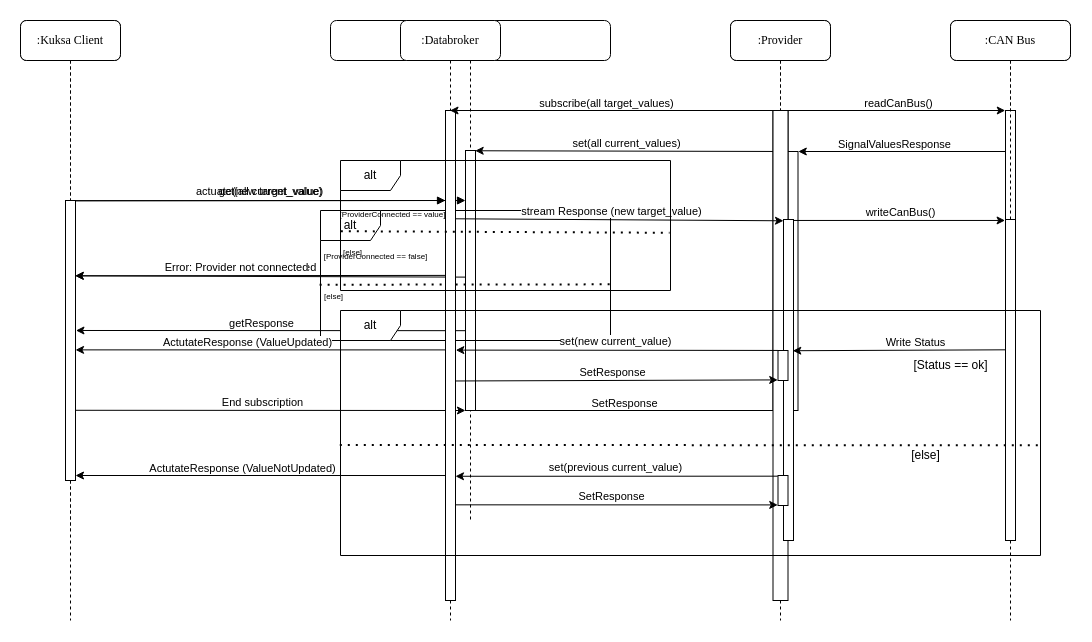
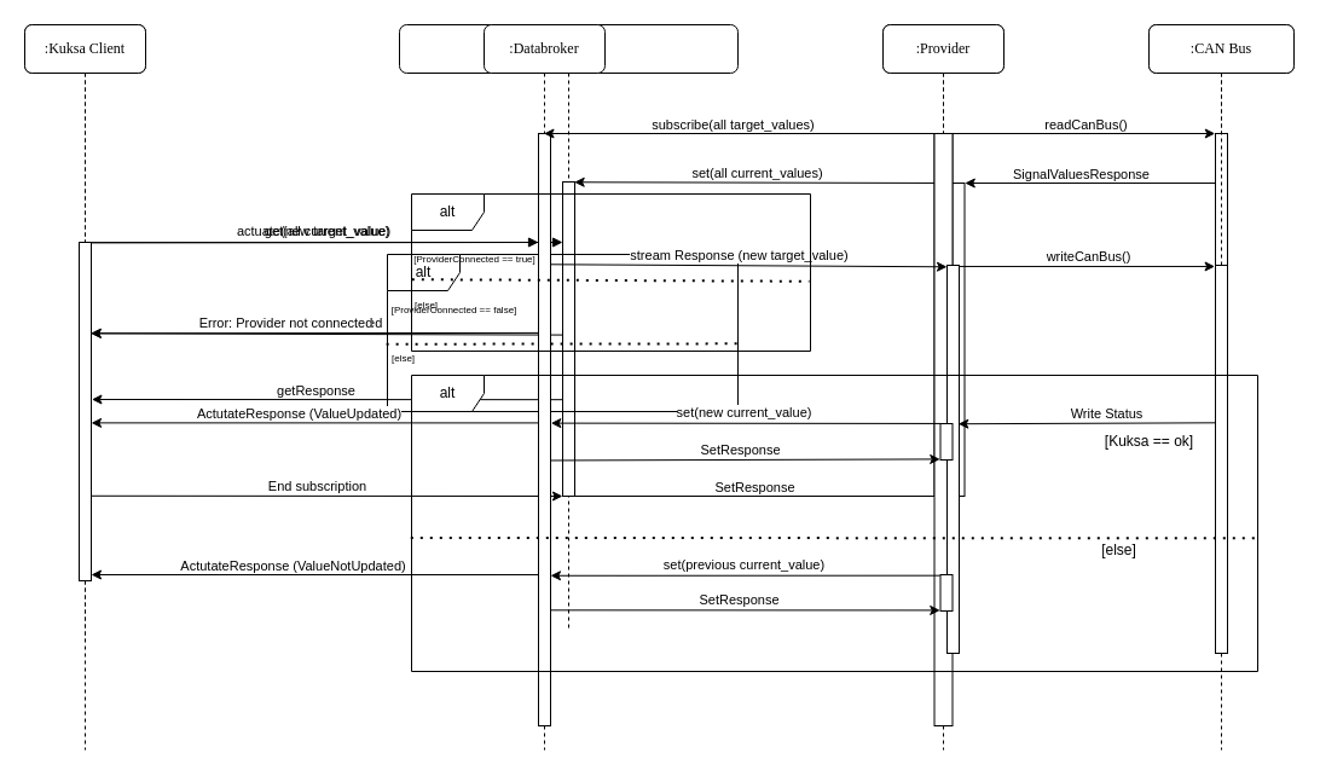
  <mxCell id="0" />
  <mxCell id="1" parent="0" />
  <mxCell id="2" value=":Databroker" style="shape=umlLifeline;perimeter=lifelinePerimeter;whiteSpace=wrap;html=1;container=1;collapsible=0;recursiveResize=0;outlineConnect=0;rounded=1;shadow=0;comic=0;labelBackgroundColor=none;strokeWidth=1;fontFamily=Verdana;fontSize=12;align=center;" parent="1" vertex="1"><mxGeometry x="330" y="20" width="280" height="500" as="geometry" /></mxCell>
  <mxCell id="3" value="" style="html=1;points=[];perimeter=orthogonalPerimeter;rounded=0;shadow=0;comic=0;labelBackgroundColor=none;strokeWidth=1;fontFamily=Verdana;fontSize=12;align=center;" parent="2" vertex="1"><mxGeometry x="135" y="130" width="10" height="260" as="geometry" /></mxCell>
  <mxCell id="4" value="alt" style="shape=umlFrame;whiteSpace=wrap;html=1;pointerEvents=0;" parent="2" vertex="1"><mxGeometry x="-10" y="190" width="290" height="130" as="geometry" /></mxCell>
  <mxCell id="5" value="" style="endArrow=none;dashed=1;html=1;dashPattern=1 3;strokeWidth=2;rounded=0;exitX=-0.003;exitY=0.571;exitDx=0;exitDy=0;exitPerimeter=0;entryX=0.999;entryY=0.568;entryDx=0;entryDy=0;entryPerimeter=0;" parent="2" source="4" target="4" edge="1"><mxGeometry width="50" height="50" relative="1" as="geometry"><mxPoint y="200" as="sourcePoint" /><mxPoint x="50" y="150" as="targetPoint" /></mxGeometry></mxCell>
  <mxCell id="6" value="&lt;font style=&quot;font-size: 8px;&quot;&gt;[ProviderConnected == false]&lt;/font&gt;" style="text;html=1;align=center;verticalAlign=middle;resizable=0;points=[];autosize=1;strokeColor=none;fillColor=none;" parent="2" vertex="1"><mxGeometry x="-20" y="220" width="130" height="30" as="geometry" /></mxCell>
  <mxCell id="7" value="&lt;font style=&quot;font-size: 8px;&quot;&gt;[else]&lt;/font&gt;" style="text;html=1;align=center;verticalAlign=middle;resizable=0;points=[];autosize=1;strokeColor=none;fillColor=none;" parent="2" vertex="1"><mxGeometry x="-17" y="260" width="40" height="30" as="geometry" /></mxCell>
  <mxCell id="8" value=":Provider" style="shape=umlLifeline;perimeter=lifelinePerimeter;whiteSpace=wrap;html=1;container=1;collapsible=0;recursiveResize=0;outlineConnect=0;rounded=1;shadow=0;comic=0;labelBackgroundColor=none;strokeWidth=1;fontFamily=Verdana;fontSize=12;align=center;" parent="1" vertex="1"><mxGeometry x="730" y="20" width="100" height="510" as="geometry" /></mxCell>
  <mxCell id="9" value="" style="html=1;points=[];perimeter=orthogonalPerimeter;rounded=0;shadow=0;comic=0;labelBackgroundColor=none;strokeWidth=1;fontFamily=Verdana;fontSize=12;align=center;" parent="8" vertex="1"><mxGeometry x="42.5" y="90" width="15" height="300" as="geometry" /></mxCell>
  <mxCell id="10" value="" style="html=1;points=[];perimeter=orthogonalPerimeter;rounded=0;shadow=0;comic=0;labelBackgroundColor=none;strokeWidth=1;fontFamily=Verdana;fontSize=12;align=center;" parent="8" vertex="1"><mxGeometry x="57.5" y="131" width="10" height="259" as="geometry" /></mxCell>
  <mxCell id="11" value="" style="endArrow=classic;html=1;rounded=0;exitX=0.977;exitY=0.999;exitDx=0;exitDy=0;exitPerimeter=0;" parent="8" edge="1"><mxGeometry width="50" height="50" relative="1" as="geometry"><mxPoint x="-260" y="390" as="sourcePoint" /><mxPoint x="60" y="390" as="targetPoint" /></mxGeometry></mxCell>
  <mxCell id="12" value="SetResponse" style="edgeLabel;html=1;align=center;verticalAlign=middle;resizable=0;points=[];" parent="11" vertex="1" connectable="0"><mxGeometry x="-0.044" relative="1" as="geometry"><mxPoint y="-8" as="offset" /></mxGeometry></mxCell>
  <mxCell id="13" value=":Kuksa Client" style="shape=umlLifeline;perimeter=lifelinePerimeter;whiteSpace=wrap;html=1;container=1;collapsible=0;recursiveResize=0;outlineConnect=0;rounded=1;shadow=0;comic=0;labelBackgroundColor=none;strokeWidth=1;fontFamily=Verdana;fontSize=12;align=center;" parent="1" vertex="1"><mxGeometry x="20" y="20" width="100" height="510" as="geometry" /></mxCell>
  <mxCell id="14" value="" style="html=1;points=[];perimeter=orthogonalPerimeter;rounded=0;shadow=0;comic=0;labelBackgroundColor=none;strokeWidth=1;fontFamily=Verdana;fontSize=12;align=center;" parent="13" vertex="1"><mxGeometry x="45" y="180" width="10" height="210" as="geometry" /></mxCell>
  <mxCell id="15" value="&lt;font style=&quot;font-size: 11px;&quot; face=&quot;Helvetica&quot;&gt;get(all current_value)&lt;/font&gt;" style="html=1;verticalAlign=bottom;endArrow=block;labelBackgroundColor=none;fontFamily=Verdana;fontSize=12;edgeStyle=elbowEdgeStyle;elbow=vertical;exitX=0.977;exitY=0.001;exitDx=0;exitDy=0;exitPerimeter=0;" parent="1" source="14" target="3" edge="1"><mxGeometry relative="1" as="geometry"><mxPoint x="69.33" y="200" as="sourcePoint" /><mxPoint x="450" y="200" as="targetPoint" /><Array as="points"><mxPoint x="414.33" y="200" /><mxPoint x="144.33" y="150" /><mxPoint x="164.33" y="120" /></Array></mxGeometry></mxCell>
  <mxCell id="16" value="" style="endArrow=classic;html=1;rounded=0;entryX=1.045;entryY=0.619;entryDx=0;entryDy=0;entryPerimeter=0;exitX=-0.03;exitY=0.693;exitDx=0;exitDy=0;exitPerimeter=0;" parent="1" source="3" target="14" edge="1"><mxGeometry width="50" height="50" relative="1" as="geometry"><mxPoint x="460" y="330" as="sourcePoint" /><mxPoint x="75.05" y="324.39" as="targetPoint" /></mxGeometry></mxCell>
  <mxCell id="17" value="getResponse" style="edgeLabel;html=1;align=center;verticalAlign=middle;resizable=0;points=[];" parent="16" vertex="1" connectable="0"><mxGeometry x="-0.363" y="1" relative="1" as="geometry"><mxPoint x="-80" y="-9" as="offset" /></mxGeometry></mxCell>
  <mxCell id="18" value="" style="endArrow=classic;html=1;rounded=0;exitX=-0.008;exitY=0;exitDx=0;exitDy=0;exitPerimeter=0;entryX=0.967;entryY=0.001;entryDx=0;entryDy=0;entryPerimeter=0;" parent="1" source="10" target="3" edge="1"><mxGeometry width="50" height="50" relative="1" as="geometry"><mxPoint x="570" y="230" as="sourcePoint" /><mxPoint x="620" y="180" as="targetPoint" /></mxGeometry></mxCell>
  <mxCell id="19" value="set(all current_values)" style="edgeLabel;html=1;align=center;verticalAlign=middle;resizable=0;points=[];" parent="18" vertex="1" connectable="0"><mxGeometry x="0.036" y="-1" relative="1" as="geometry"><mxPoint y="-7" as="offset" /></mxGeometry></mxCell>
  <mxCell id="20" value=":CAN Bus" style="shape=umlLifeline;perimeter=lifelinePerimeter;whiteSpace=wrap;html=1;container=1;collapsible=0;recursiveResize=0;outlineConnect=0;rounded=1;shadow=0;comic=0;labelBackgroundColor=none;strokeWidth=1;fontFamily=Verdana;fontSize=12;align=center;" parent="1" vertex="1"><mxGeometry x="950" y="20" width="120" height="510" as="geometry" /></mxCell>
  <mxCell id="21" value="" style="html=1;points=[];perimeter=orthogonalPerimeter;rounded=0;shadow=0;comic=0;labelBackgroundColor=none;strokeWidth=1;fontFamily=Verdana;fontSize=12;align=center;" parent="20" vertex="1"><mxGeometry x="55" y="90" width="10" height="300" as="geometry" /></mxCell>
  <mxCell id="22" value="" style="endArrow=classic;html=1;rounded=0;entryX=-0.025;entryY=0;entryDx=0;entryDy=0;entryPerimeter=0;exitX=0.991;exitY=0;exitDx=0;exitDy=0;exitPerimeter=0;" parent="1" source="9" target="21" edge="1"><mxGeometry width="50" height="50" relative="1" as="geometry"><mxPoint x="793" y="201" as="sourcePoint" /><mxPoint x="1121" y="200" as="targetPoint" /></mxGeometry></mxCell>
  <mxCell id="23" value="readCanBus()" style="edgeLabel;html=1;align=center;verticalAlign=middle;resizable=0;points=[];" parent="22" vertex="1" connectable="0"><mxGeometry x="0.013" y="-2" relative="1" as="geometry"><mxPoint y="-10" as="offset" /></mxGeometry></mxCell>
  <mxCell id="24" value="" style="endArrow=classic;html=1;rounded=0;entryX=0.975;entryY=0.528;entryDx=0;entryDy=0;entryPerimeter=0;exitX=-0.025;exitY=0.487;exitDx=0;exitDy=0;exitPerimeter=0;" parent="1" source="3" edge="1"><mxGeometry width="50" height="50" relative="1" as="geometry"><mxPoint x="445.21" y="274.9" as="sourcePoint" /><mxPoint x="74.75" y="275.32" as="targetPoint" /></mxGeometry></mxCell>
  <mxCell id="25" value="Error: Provider not connected" style="edgeLabel;html=1;align=center;verticalAlign=middle;resizable=0;points=[];" parent="24" vertex="1" connectable="0"><mxGeometry x="0.108" y="-3" relative="1" as="geometry"><mxPoint x="-5" y="-6" as="offset" /></mxGeometry></mxCell>
  <mxCell id="26" value="" style="endArrow=classic;html=1;rounded=0;entryX=1.028;entryY=0;entryDx=0;entryDy=0;entryPerimeter=0;" parent="1" source="21" target="10" edge="1"><mxGeometry width="50" height="50" relative="1" as="geometry"><mxPoint x="400" y="380" as="sourcePoint" /><mxPoint x="450" y="330" as="targetPoint" /></mxGeometry></mxCell>
  <mxCell id="27" value="SignalValuesResponse" style="edgeLabel;html=1;align=center;verticalAlign=middle;resizable=0;points=[];" parent="26" vertex="1" connectable="0"><mxGeometry x="0.081" relative="1" as="geometry"><mxPoint y="-8" as="offset" /></mxGeometry></mxCell>
  <mxCell id="28" value="" style="endArrow=classic;html=1;rounded=0;exitX=0.977;exitY=0.999;exitDx=0;exitDy=0;exitPerimeter=0;entryX=-0.005;entryY=1;entryDx=0;entryDy=0;entryPerimeter=0;" parent="1" source="14" target="3" edge="1"><mxGeometry width="50" height="50" relative="1" as="geometry"><mxPoint x="470" y="290" as="sourcePoint" /><mxPoint x="520" y="240" as="targetPoint" /></mxGeometry></mxCell>
  <mxCell id="29" value="End subscription" style="edgeLabel;html=1;align=center;verticalAlign=middle;resizable=0;points=[];" parent="28" vertex="1" connectable="0"><mxGeometry x="-0.044" relative="1" as="geometry"><mxPoint y="-8" as="offset" /></mxGeometry></mxCell>
  <mxCell id="30" value=":Databroker" style="shape=umlLifeline;perimeter=lifelinePerimeter;whiteSpace=wrap;html=1;container=1;collapsible=0;recursiveResize=0;outlineConnect=0;rounded=1;shadow=0;comic=0;labelBackgroundColor=none;strokeWidth=1;fontFamily=Verdana;fontSize=12;align=center;" vertex="1" parent="1"><mxGeometry x="400" y="20" width="100" height="600" as="geometry" /></mxCell>
  <mxCell id="31" value="" style="html=1;points=[];perimeter=orthogonalPerimeter;rounded=0;shadow=0;comic=0;labelBackgroundColor=none;strokeWidth=1;fontFamily=Verdana;fontSize=12;align=center;" vertex="1" parent="30"><mxGeometry x="45" y="90" width="10" height="490" as="geometry" /></mxCell>
  <mxCell id="32" value=":Provider" style="shape=umlLifeline;perimeter=lifelinePerimeter;whiteSpace=wrap;html=1;container=1;collapsible=0;recursiveResize=0;outlineConnect=0;rounded=1;shadow=0;comic=0;labelBackgroundColor=none;strokeWidth=1;fontFamily=Verdana;fontSize=12;align=center;" vertex="1" parent="1"><mxGeometry x="730" y="20" width="100" height="600" as="geometry" /></mxCell>
  <mxCell id="33" value="" style="html=1;points=[];perimeter=orthogonalPerimeter;rounded=0;shadow=0;comic=0;labelBackgroundColor=none;strokeWidth=1;fontFamily=Verdana;fontSize=12;align=center;" vertex="1" parent="32"><mxGeometry x="42.5" y="90" width="15" height="490" as="geometry" /></mxCell>
  <mxCell id="34" value="" style="html=1;points=[];perimeter=orthogonalPerimeter;rounded=0;shadow=0;comic=0;labelBackgroundColor=none;strokeWidth=1;fontFamily=Verdana;fontSize=12;align=center;" vertex="1" parent="32"><mxGeometry x="53" y="199" width="10" height="321" as="geometry" /></mxCell>
  <mxCell id="35" value="" style="html=1;points=[];perimeter=orthogonalPerimeter;rounded=0;shadow=0;comic=0;labelBackgroundColor=none;strokeWidth=1;fontFamily=Verdana;fontSize=12;align=center;" vertex="1" parent="32"><mxGeometry x="47.5" y="330" width="10" height="30" as="geometry" /></mxCell>
  <mxCell id="36" value=":Kuksa Client" style="shape=umlLifeline;perimeter=lifelinePerimeter;whiteSpace=wrap;html=1;container=1;collapsible=0;recursiveResize=0;outlineConnect=0;rounded=1;shadow=0;comic=0;labelBackgroundColor=none;strokeWidth=1;fontFamily=Verdana;fontSize=12;align=center;" vertex="1" parent="1"><mxGeometry x="20" y="20" width="100" height="600" as="geometry" /></mxCell>
  <mxCell id="37" value="" style="html=1;points=[];perimeter=orthogonalPerimeter;rounded=0;shadow=0;comic=0;labelBackgroundColor=none;strokeWidth=1;fontFamily=Verdana;fontSize=12;align=center;" vertex="1" parent="36"><mxGeometry x="45" y="180" width="10" height="280" as="geometry" /></mxCell>
  <mxCell id="38" value="&lt;font style=&quot;font-size: 11px;&quot; face=&quot;Helvetica&quot;&gt;actuate(new target_value)&lt;/font&gt;" style="html=1;verticalAlign=bottom;endArrow=block;labelBackgroundColor=none;fontFamily=Verdana;fontSize=12;edgeStyle=elbowEdgeStyle;elbow=vertical;exitX=0.977;exitY=0.001;exitDx=0;exitDy=0;exitPerimeter=0;" edge="1" parent="1" source="37"><mxGeometry relative="1" as="geometry"><mxPoint x="69.33" y="200" as="sourcePoint" /><mxPoint x="445" y="200" as="targetPoint" /><Array as="points"><mxPoint x="414.33" y="200" /><mxPoint x="144.33" y="150" /><mxPoint x="164.33" y="120" /></Array></mxGeometry></mxCell>
  <mxCell id="39" value="" style="endArrow=classic;html=1;rounded=0;exitX=-0.029;exitY=0.409;exitDx=0;exitDy=0;exitPerimeter=0;entryX=1.005;entryY=0.581;entryDx=0;entryDy=0;entryPerimeter=0;" edge="1" parent="1"><mxGeometry width="50" height="50" relative="1" as="geometry"><mxPoint x="444.71" y="349.41" as="sourcePoint" /><mxPoint x="75.05" y="349.39" as="targetPoint" /></mxGeometry></mxCell>
  <mxCell id="40" value="ActutateResponse (ValueUpdated)" style="edgeLabel;html=1;align=center;verticalAlign=middle;resizable=0;points=[];" vertex="1" connectable="0" parent="39"><mxGeometry x="-0.363" y="1" relative="1" as="geometry"><mxPoint x="-80" y="-9" as="offset" /></mxGeometry></mxCell>
  <mxCell id="41" value="" style="endArrow=classic;html=1;rounded=0;exitX=0.041;exitY=0;exitDx=0;exitDy=0;exitPerimeter=0;" edge="1" parent="1" source="33" target="30"><mxGeometry width="50" height="50" relative="1" as="geometry"><mxPoint x="570" y="230" as="sourcePoint" /><mxPoint x="620" y="180" as="targetPoint" /></mxGeometry></mxCell>
  <mxCell id="42" value="subscribe(all target_values)" style="edgeLabel;html=1;align=center;verticalAlign=middle;resizable=0;points=[];" vertex="1" connectable="0" parent="41"><mxGeometry x="0.036" y="-1" relative="1" as="geometry"><mxPoint y="-7" as="offset" /></mxGeometry></mxCell>
  <mxCell id="43" value=":CAN Bus" style="shape=umlLifeline;perimeter=lifelinePerimeter;whiteSpace=wrap;html=1;container=1;collapsible=0;recursiveResize=0;outlineConnect=0;rounded=1;shadow=0;comic=0;labelBackgroundColor=none;strokeWidth=1;fontFamily=Verdana;fontSize=12;align=center;" vertex="1" parent="1"><mxGeometry x="950" y="20" width="120" height="600" as="geometry" /></mxCell>
  <mxCell id="44" value="" style="html=1;points=[];perimeter=orthogonalPerimeter;rounded=0;shadow=0;comic=0;labelBackgroundColor=none;strokeWidth=1;fontFamily=Verdana;fontSize=12;align=center;" vertex="1" parent="43"><mxGeometry x="55" y="199" width="10" height="321" as="geometry" /></mxCell>
  <mxCell id="45" value="alt" style="shape=umlFrame;whiteSpace=wrap;html=1;pointerEvents=0;" vertex="1" parent="43"><mxGeometry x="-610" y="290" width="700" height="245" as="geometry" /></mxCell>
  <mxCell id="46" value="" style="endArrow=none;dashed=1;html=1;dashPattern=1 3;strokeWidth=2;rounded=0;exitX=-0.001;exitY=0.549;exitDx=0;exitDy=0;exitPerimeter=0;entryX=1;entryY=0.55;entryDx=0;entryDy=0;entryPerimeter=0;" edge="1" parent="43" source="45" target="45"><mxGeometry width="50" height="50" relative="1" as="geometry"><mxPoint x="-310" y="290" as="sourcePoint" /><mxPoint x="-260" y="240" as="targetPoint" /></mxGeometry></mxCell>
  <mxCell id="47" value="[else]" style="text;html=1;align=center;verticalAlign=middle;resizable=0;points=[];autosize=1;strokeColor=none;fillColor=none;" vertex="1" parent="43"><mxGeometry x="-50" y="420" width="50" height="30" as="geometry" /></mxCell>
  <mxCell id="48" value="" style="endArrow=classic;html=1;rounded=0;entryX=0;entryY=0.004;entryDx=0;entryDy=0;entryPerimeter=0;exitX=1.006;exitY=0.221;exitDx=0;exitDy=0;exitPerimeter=0;" edge="1" parent="1" source="31" target="34"><mxGeometry width="50" height="50" relative="1" as="geometry"><mxPoint x="460" y="220" as="sourcePoint" /><mxPoint x="540" y="150" as="targetPoint" /></mxGeometry></mxCell>
  <mxCell id="49" value="stream Response (new target_value)" style="edgeLabel;html=1;align=center;verticalAlign=middle;resizable=0;points=[];" vertex="1" connectable="0" parent="48"><mxGeometry x="-0.176" y="2" relative="1" as="geometry"><mxPoint x="20" y="-7" as="offset" /></mxGeometry></mxCell>
  <mxCell id="50" value="" style="endArrow=classic;html=1;rounded=0;exitX=0.973;exitY=0.003;exitDx=0;exitDy=0;exitPerimeter=0;entryX=-0.042;entryY=0.003;entryDx=0;entryDy=0;entryPerimeter=0;" edge="1" parent="1" source="34" target="44"><mxGeometry width="50" height="50" relative="1" as="geometry"><mxPoint x="793" y="201" as="sourcePoint" /><mxPoint x="1121" y="200" as="targetPoint" /></mxGeometry></mxCell>
  <mxCell id="51" value="writeCanBus()" style="edgeLabel;html=1;align=center;verticalAlign=middle;resizable=0;points=[];" vertex="1" connectable="0" parent="50"><mxGeometry x="0.013" y="-2" relative="1" as="geometry"><mxPoint y="-10" as="offset" /></mxGeometry></mxCell>
  <mxCell id="52" value="" style="endArrow=classic;html=1;rounded=0;exitX=-0.021;exitY=1.002;exitDx=0;exitDy=0;exitPerimeter=0;entryX=0.023;entryY=0.141;entryDx=0;entryDy=0;entryPerimeter=0;" edge="1" parent="1"><mxGeometry width="50" height="50" relative="1" as="geometry"><mxPoint x="1004.79" y="349.322" as="sourcePoint" /><mxPoint x="792.3" y="350.23" as="targetPoint" /></mxGeometry></mxCell>
  <mxCell id="53" value="Write Status" style="edgeLabel;html=1;align=center;verticalAlign=middle;resizable=0;points=[];" vertex="1" connectable="0" parent="52"><mxGeometry x="-0.122" relative="1" as="geometry"><mxPoint x="3" y="-8" as="offset" /></mxGeometry></mxCell>
  <mxCell id="54" value="" style="endArrow=classic;html=1;rounded=0;exitX=-0.004;exitY=-0.002;exitDx=0;exitDy=0;exitPerimeter=0;entryX=1.029;entryY=0.489;entryDx=0;entryDy=0;entryPerimeter=0;" edge="1" parent="1" source="35" target="31"><mxGeometry width="50" height="50" relative="1" as="geometry"><mxPoint x="782.43" y="523.66" as="sourcePoint" /><mxPoint x="454.96" y="522.9" as="targetPoint" /></mxGeometry></mxCell>
  <mxCell id="55" value="set(new current_value)" style="edgeLabel;html=1;align=center;verticalAlign=middle;resizable=0;points=[];" vertex="1" connectable="0" parent="54"><mxGeometry x="0.338" y="2" relative="1" as="geometry"><mxPoint x="53" y="-11" as="offset" /></mxGeometry></mxCell>
  <mxCell id="56" value="" style="endArrow=classic;html=1;rounded=0;entryX=-0.027;entryY=0.947;entryDx=0;entryDy=0;entryPerimeter=0;exitX=1.03;exitY=0.552;exitDx=0;exitDy=0;exitPerimeter=0;" edge="1" parent="1" source="31"><mxGeometry width="50" height="50" relative="1" as="geometry"><mxPoint x="454.97" y="379.34" as="sourcePoint" /><mxPoint x="777.23" y="379.41" as="targetPoint" /></mxGeometry></mxCell>
  <mxCell id="57" value="SetResponse" style="edgeLabel;html=1;align=center;verticalAlign=middle;resizable=0;points=[];" vertex="1" connectable="0" parent="56"><mxGeometry x="-0.031" y="-3" relative="1" as="geometry"><mxPoint y="-11" as="offset" /></mxGeometry></mxCell>
  <mxCell id="58" value="alt" style="shape=umlFrame;whiteSpace=wrap;html=1;pointerEvents=0;" vertex="1" parent="1"><mxGeometry x="340" y="160" width="330" height="130" as="geometry" /></mxCell>
  <mxCell id="59" value="" style="endArrow=none;dashed=1;html=1;dashPattern=1 3;strokeWidth=2;rounded=0;exitX=0.001;exitY=0.544;exitDx=0;exitDy=0;exitPerimeter=0;entryX=0.997;entryY=0.556;entryDx=0;entryDy=0;entryPerimeter=0;" edge="1" parent="1" source="58" target="58"><mxGeometry width="50" height="50" relative="1" as="geometry"><mxPoint x="690" y="420" as="sourcePoint" /><mxPoint x="740" y="370" as="targetPoint" /></mxGeometry></mxCell>
- <mxCell id="60" value="&lt;font style=&quot;font-size: 8px;&quot;&gt;[ProviderConnected == value]&lt;/font&gt;" style="text;html=1;align=center;verticalAlign=middle;resizable=0;points=[];autosize=1;strokeColor=none;fillColor=none;" vertex="1" parent="1"><mxGeometry x="332" y="198" width="120" height="30" as="geometry" /></mxCell>
+ <mxCell id="60" value="&lt;font style=&quot;font-size: 8px;&quot;&gt;[ProviderConnected == true]&lt;/font&gt;" style="text;html=1;align=center;verticalAlign=middle;resizable=0;points=[];autosize=1;strokeColor=none;fillColor=none;" vertex="1" parent="1"><mxGeometry x="332" y="198" width="120" height="30" as="geometry" /></mxCell>
  <mxCell id="61" value="&lt;font style=&quot;font-size: 8px;&quot;&gt;[else]&lt;/font&gt;" style="text;html=1;align=center;verticalAlign=middle;resizable=0;points=[];autosize=1;strokeColor=none;fillColor=none;" vertex="1" parent="1"><mxGeometry x="332" y="236" width="40" height="30" as="geometry" /></mxCell>
  <mxCell id="62" value="" style="endArrow=classic;html=1;rounded=0;entryX=0.975;entryY=0.528;entryDx=0;entryDy=0;entryPerimeter=0;exitX=0.021;exitY=0.422;exitDx=0;exitDy=0;exitPerimeter=0;" edge="1" parent="1"><mxGeometry width="50" height="50" relative="1" as="geometry"><mxPoint x="445.21" y="274.9" as="sourcePoint" /><mxPoint x="74.75" y="275.32" as="targetPoint" /></mxGeometry></mxCell>
  <mxCell id="63" value="Error: Provider not connected" style="edgeLabel;html=1;align=center;verticalAlign=middle;resizable=0;points=[];" vertex="1" connectable="0" parent="62"><mxGeometry x="0.108" y="-3" relative="1" as="geometry"><mxPoint x="-5" y="-6" as="offset" /></mxGeometry></mxCell>
  <mxCell id="64" value="" style="endArrow=classic;html=1;rounded=0;exitX=-0.022;exitY=0.017;exitDx=0;exitDy=0;exitPerimeter=0;entryX=0.998;entryY=0.522;entryDx=0;entryDy=0;entryPerimeter=0;" edge="1" parent="1"><mxGeometry width="50" height="50" relative="1" as="geometry"><mxPoint x="777.28" y="475.68" as="sourcePoint" /><mxPoint x="454.98" y="475.78" as="targetPoint" /></mxGeometry></mxCell>
  <mxCell id="65" value="set(previous current_value)" style="edgeLabel;html=1;align=center;verticalAlign=middle;resizable=0;points=[];" vertex="1" connectable="0" parent="64"><mxGeometry x="0.338" y="2" relative="1" as="geometry"><mxPoint x="53" y="-11" as="offset" /></mxGeometry></mxCell>
  <mxCell id="66" value="" style="html=1;points=[];perimeter=orthogonalPerimeter;rounded=0;shadow=0;comic=0;labelBackgroundColor=none;strokeWidth=1;fontFamily=Verdana;fontSize=12;align=center;" vertex="1" parent="1"><mxGeometry x="777.5" y="475" width="10" height="30" as="geometry" /></mxCell>
  <mxCell id="67" value="" style="endArrow=classic;html=1;rounded=0;entryX=-0.027;entryY=0.947;entryDx=0;entryDy=0;entryPerimeter=0;exitX=0.997;exitY=0.466;exitDx=0;exitDy=0;exitPerimeter=0;" edge="1" parent="1"><mxGeometry width="50" height="50" relative="1" as="geometry"><mxPoint x="454.97" y="504.34" as="sourcePoint" /><mxPoint x="777.23" y="504.41" as="targetPoint" /></mxGeometry></mxCell>
  <mxCell id="68" value="SetResponse" style="edgeLabel;html=1;align=center;verticalAlign=middle;resizable=0;points=[];" vertex="1" connectable="0" parent="67"><mxGeometry x="-0.031" y="-3" relative="1" as="geometry"><mxPoint y="-12" as="offset" /></mxGeometry></mxCell>
  <mxCell id="69" value="" style="endArrow=classic;html=1;rounded=0;exitX=-0.029;exitY=0.409;exitDx=0;exitDy=0;exitPerimeter=0;entryX=1.005;entryY=0.581;entryDx=0;entryDy=0;entryPerimeter=0;" edge="1" parent="1"><mxGeometry width="50" height="50" relative="1" as="geometry"><mxPoint x="444.66" y="475.02" as="sourcePoint" /><mxPoint x="75" y="475" as="targetPoint" /></mxGeometry></mxCell>
  <mxCell id="70" value="ActutateResponse (ValueNotUpdated)" style="edgeLabel;html=1;align=center;verticalAlign=middle;resizable=0;points=[];" vertex="1" connectable="0" parent="69"><mxGeometry x="-0.363" y="1" relative="1" as="geometry"><mxPoint x="-85" y="-9" as="offset" /></mxGeometry></mxCell>
- <mxCell id="71" value="[Status == ok]" style="text;html=1;align=center;verticalAlign=middle;resizable=0;points=[];autosize=1;strokeColor=none;fillColor=none;" vertex="1" parent="1"><mxGeometry x="900" y="350" width="100" height="30" as="geometry" /></mxCell>
+ <mxCell id="71" value="[Kuksa == ok]" style="text;html=1;align=center;verticalAlign=middle;resizable=0;points=[];autosize=1;strokeColor=none;fillColor=none;" vertex="1" parent="1"><mxGeometry x="900" y="350" width="100" height="30" as="geometry" /></mxCell>
